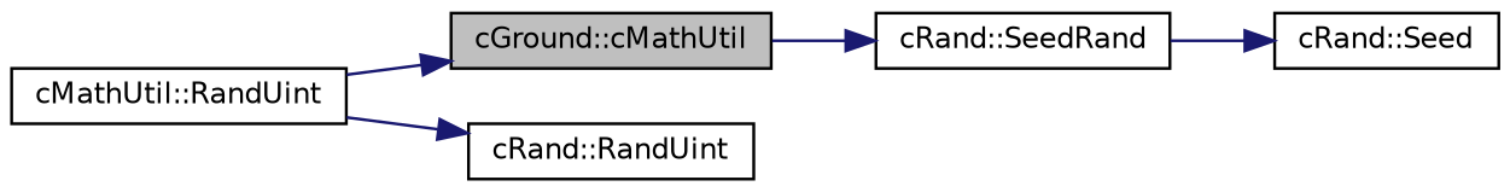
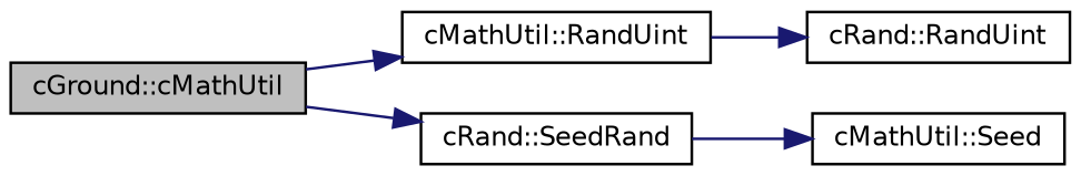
  digraph {
    fontname="DejaVu Sans"
    rankdir=LR
    node [color=black fillcolor=white fontname="DejaVu Sans" fontsize=10 shape=record style=filled]
    edge [color=midnightblue fontname="DejaVu Sans" fontsize=10 labelfontname=Helvetica labelfontsize=10 style=solid]
    n1 [fillcolor=grey75 fontcolor=black height=0.2 label="cGround::cMathUtil" width=0.4]
    n2 [height=0.2 label="cMathUtil::RandUint" width=0.4]
    n3 [height=0.2 label="cRand::SeedRand" width=0.4]
    n4 [height=0.2 label="cRand::RandUint" width=0.4]
-   n5 [height=0.2 label="cRand::Seed" width=0.4]
-   n2 -> n1
+   n5 [height=0.2 label="cMathUtil::Seed" width=0.4]
+   n1 -> n2
    n1 -> n3
    n2 -> n4
    n3 -> n5
  }
